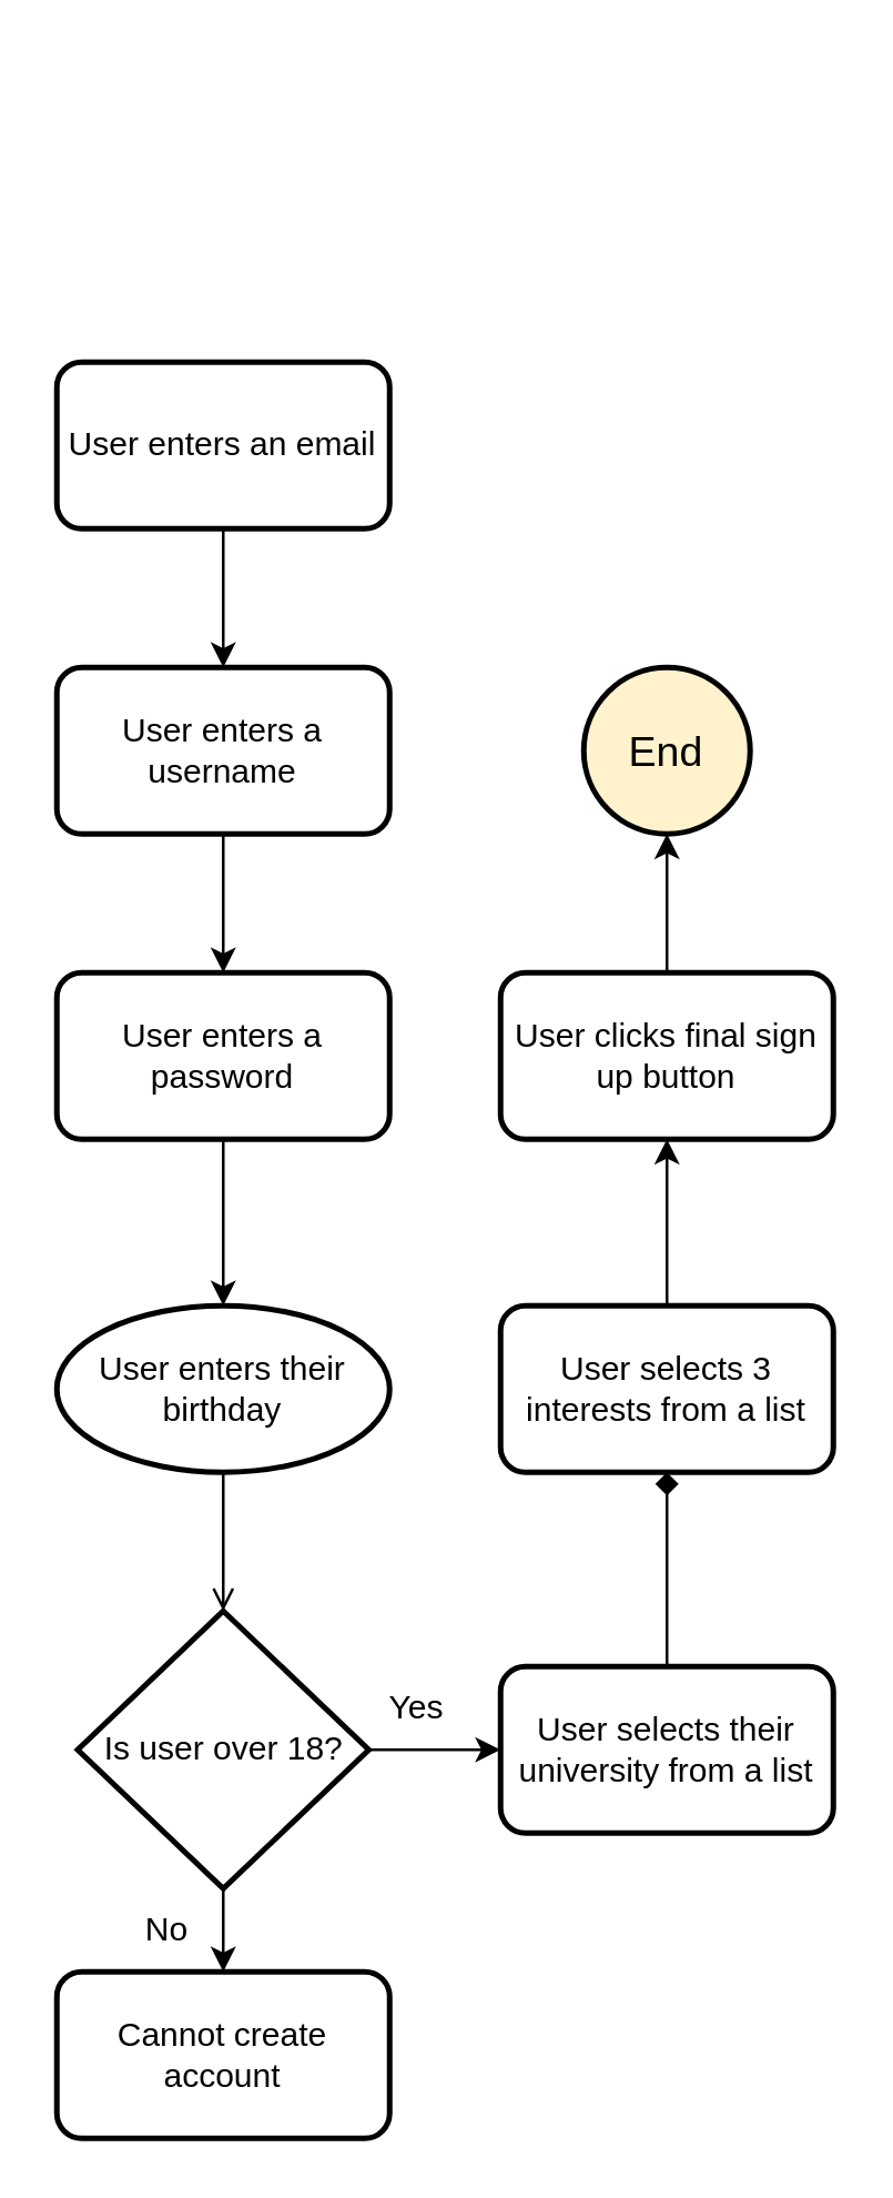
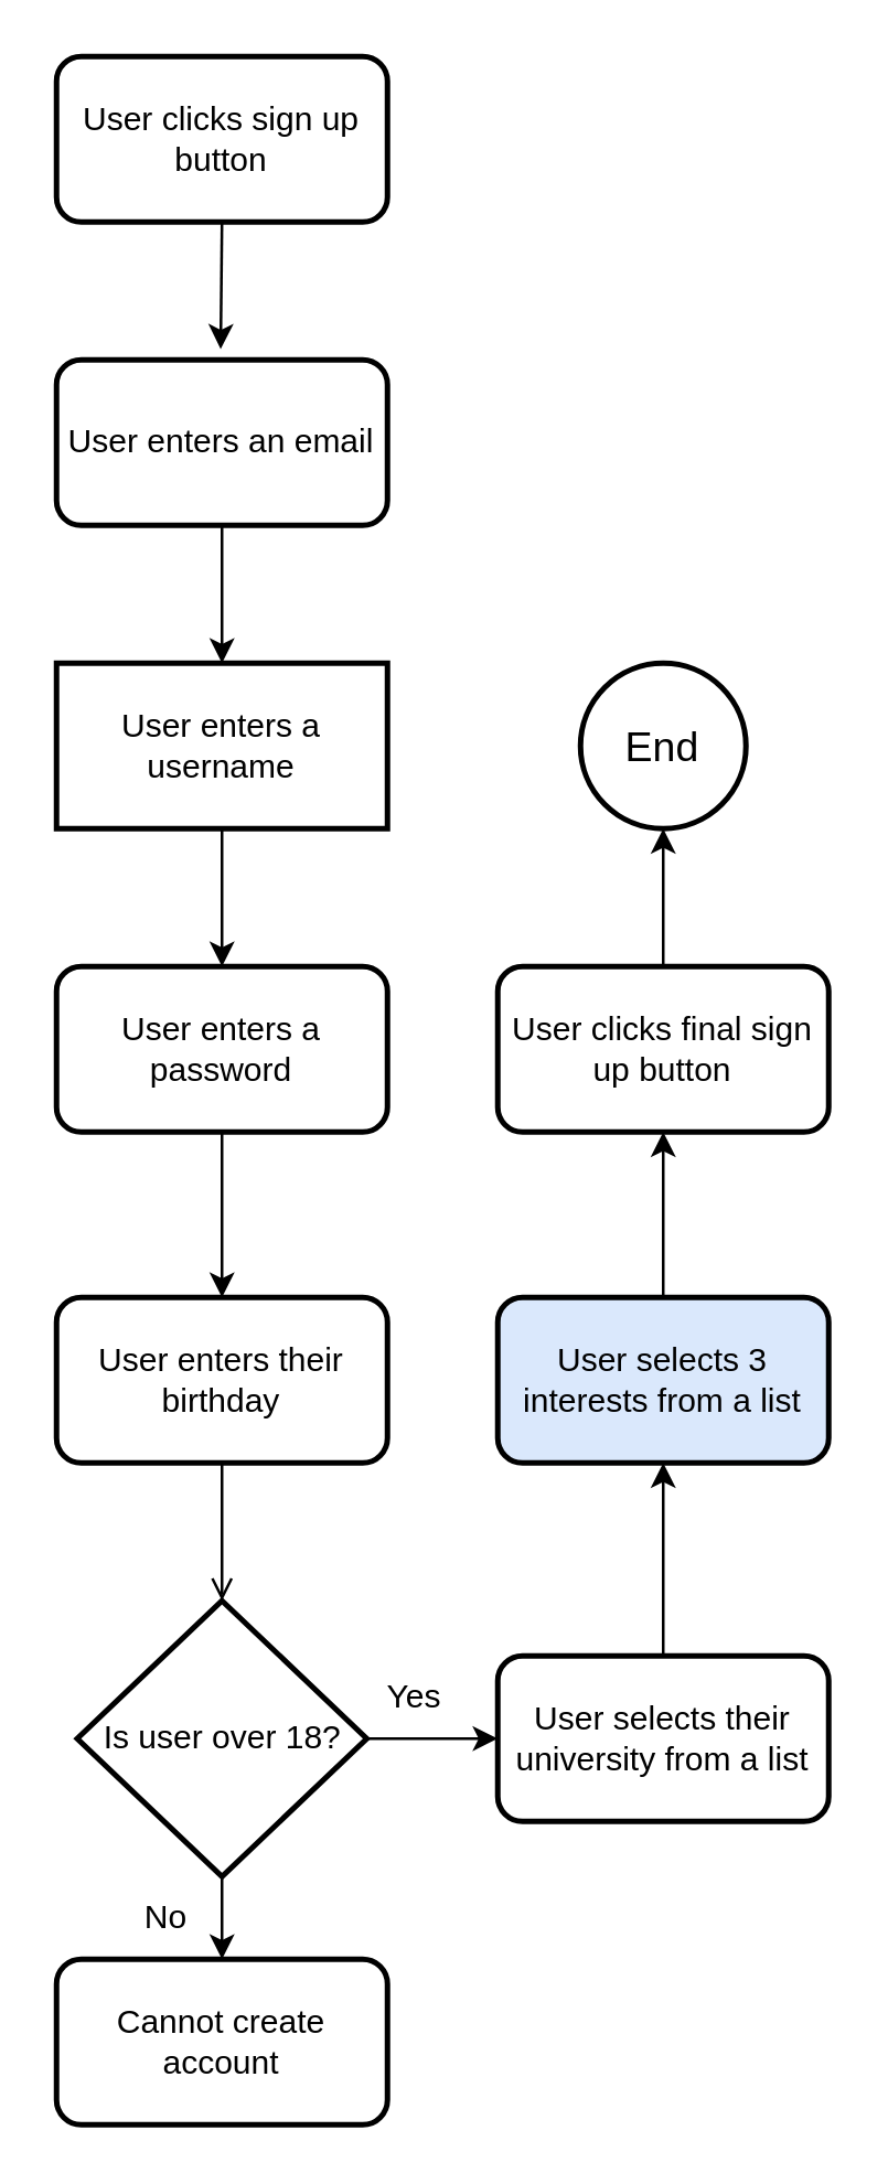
  <mxCell id="0" />
  <mxCell id="1" parent="0" />
+ <mxCell id="2" value="User clicks sign up button" style="rounded=1;whiteSpace=wrap;html=1;strokeWidth=2;" vertex="1" parent="1"><mxGeometry x="20" y="20" width="120" height="60" as="geometry" /></mxCell>
  <mxCell id="3" value="User enters an email" style="rounded=1;whiteSpace=wrap;html=1;strokeWidth=2;" vertex="1" parent="1"><mxGeometry x="20" y="130" width="120" height="60" as="geometry" /></mxCell>
- <mxCell id="4" value="User enters a username" style="rounded=1;whiteSpace=wrap;html=1;strokeWidth=2;" vertex="1" parent="1"><mxGeometry x="20" y="240" width="120" height="60" as="geometry" /></mxCell>
+ <mxCell id="4" value="User enters a username" style="whiteSpace=wrap;html=1;strokeWidth=2;rounded=0;" vertex="1" parent="1"><mxGeometry x="20" y="240" width="120" height="60" as="geometry" /></mxCell>
  <mxCell id="5" value="User enters a password" style="rounded=1;whiteSpace=wrap;html=1;strokeWidth=2;" vertex="1" parent="1"><mxGeometry x="20" y="350" width="120" height="60" as="geometry" /></mxCell>
- <mxCell id="6" value="User enters their birthday" style="ellipse;whiteSpace=wrap;html=1;strokeWidth=2;" vertex="1" parent="1"><mxGeometry x="20" y="470" width="120" height="60" as="geometry" /></mxCell>
+ <mxCell id="6" value="User enters their birthday" style="rounded=1;whiteSpace=wrap;html=1;strokeWidth=2;" vertex="1" parent="1"><mxGeometry x="20" y="470" width="120" height="60" as="geometry" /></mxCell>
  <mxCell id="7" value="User selects their university from a list" style="rounded=1;whiteSpace=wrap;html=1;strokeWidth=2;" vertex="1" parent="1"><mxGeometry x="180" y="600" width="120" height="60" as="geometry" /></mxCell>
- <mxCell id="8" value="User selects 3 interests from a list" style="rounded=1;whiteSpace=wrap;html=1;strokeWidth=2;" vertex="1" parent="1"><mxGeometry x="180" y="470" width="120" height="60" as="geometry" /></mxCell>
+ <mxCell id="8" value="User selects 3 interests from a list" style="rounded=1;whiteSpace=wrap;html=1;strokeWidth=2;fillColor=#dae8fc;" vertex="1" parent="1"><mxGeometry x="180" y="470" width="120" height="60" as="geometry" /></mxCell>
  <mxCell id="9" value="User clicks final sign up button" style="rounded=1;whiteSpace=wrap;html=1;strokeWidth=2;" vertex="1" parent="1"><mxGeometry x="180" y="350" width="120" height="60" as="geometry" /></mxCell>
- <mxCell id="10" value="End" style="ellipse;whiteSpace=wrap;html=1;aspect=fixed;strokeWidth=2;fontSize=15;fillColor=#fff2cc;" vertex="1" parent="1"><mxGeometry x="210" y="240" width="60" height="60" as="geometry" /></mxCell>
+ <mxCell id="10" value="End" style="ellipse;whiteSpace=wrap;html=1;aspect=fixed;strokeWidth=2;fontSize=15;" vertex="1" parent="1"><mxGeometry x="210" y="240" width="60" height="60" as="geometry" /></mxCell>
+ <mxCell id="11" value="" style="endArrow=classic;html=1;rounded=0;exitX=0.5;exitY=1;exitDx=0;exitDy=0;entryX=0.496;entryY=-0.065;entryDx=0;entryDy=0;entryPerimeter=0;" edge="1" parent="1" source="2" target="3"><mxGeometry width="50" height="50" relative="1" as="geometry"><mxPoint x="100" y="100" as="sourcePoint" /><mxPoint x="80" y="120" as="targetPoint" /></mxGeometry></mxCell>
  <mxCell id="12" value="" style="endArrow=classic;html=1;rounded=0;exitX=0.5;exitY=1;exitDx=0;exitDy=0;entryX=0.5;entryY=0;entryDx=0;entryDy=0;" edge="1" parent="1" source="3" target="4"><mxGeometry width="50" height="50" relative="1" as="geometry"><mxPoint x="130" y="200" as="sourcePoint" /><mxPoint x="80" y="230" as="targetPoint" /></mxGeometry></mxCell>
  <mxCell id="13" value="Is user over 18?" style="rhombus;whiteSpace=wrap;html=1;strokeWidth=2;" vertex="1" parent="1"><mxGeometry x="27.5" y="580" width="105" height="100" as="geometry" /></mxCell>
  <mxCell id="14" value="" style="endArrow=classic;html=1;rounded=0;exitX=0.5;exitY=1;exitDx=0;exitDy=0;entryX=0.5;entryY=0;entryDx=0;entryDy=0;" edge="1" parent="1" source="5" target="6"><mxGeometry width="50" height="50" relative="1" as="geometry"><mxPoint x="170" y="670" as="sourcePoint" /><mxPoint x="220" y="620" as="targetPoint" /></mxGeometry></mxCell>
  <mxCell id="15" value="" style="endArrow=classic;html=1;rounded=0;exitX=0.5;exitY=1;exitDx=0;exitDy=0;entryX=0.5;entryY=0;entryDx=0;entryDy=0;" edge="1" parent="1" source="4" target="5"><mxGeometry width="50" height="50" relative="1" as="geometry"><mxPoint x="200" y="430" as="sourcePoint" /><mxPoint x="180" y="440" as="targetPoint" /></mxGeometry></mxCell>
  <mxCell id="16" value="" style="endArrow=open;html=1;rounded=0;exitX=0.5;exitY=1;exitDx=0;exitDy=0;entryX=0.5;entryY=0;entryDx=0;entryDy=0;" edge="1" parent="1" source="6" target="13"><mxGeometry width="50" height="50" relative="1" as="geometry"><mxPoint x="220" y="550" as="sourcePoint" /><mxPoint x="220" y="610" as="targetPoint" /></mxGeometry></mxCell>
  <mxCell id="17" value="" style="endArrow=classic;html=1;rounded=0;exitX=0.5;exitY=1;exitDx=0;exitDy=0;" edge="1" parent="1" source="13"><mxGeometry width="50" height="50" relative="1" as="geometry"><mxPoint x="170" y="620" as="sourcePoint" /><mxPoint x="80" y="710" as="targetPoint" /></mxGeometry></mxCell>
  <mxCell id="18" value="Cannot create account" style="rounded=1;whiteSpace=wrap;html=1;strokeWidth=2;" vertex="1" parent="1"><mxGeometry x="20" y="710" width="120" height="60" as="geometry" /></mxCell>
  <mxCell id="19" value="No" style="text;html=1;align=center;verticalAlign=middle;whiteSpace=wrap;rounded=0;" vertex="1" parent="1"><mxGeometry x="30" y="680" width="60" height="30" as="geometry" /></mxCell>
  <mxCell id="20" value="" style="endArrow=classic;html=1;rounded=0;exitX=1;exitY=0.5;exitDx=0;exitDy=0;" edge="1" parent="1" source="13"><mxGeometry width="50" height="50" relative="1" as="geometry"><mxPoint x="230" y="620" as="sourcePoint" /><mxPoint x="180" y="630" as="targetPoint" /></mxGeometry></mxCell>
  <mxCell id="21" value="Yes" style="text;html=1;align=center;verticalAlign=middle;whiteSpace=wrap;rounded=0;" vertex="1" parent="1"><mxGeometry x="120" y="600" width="60" height="30" as="geometry" /></mxCell>
  <mxCell id="22" value="" style="endArrow=classic;html=1;rounded=0;exitX=0.5;exitY=0;exitDx=0;exitDy=0;entryX=0.5;entryY=1;entryDx=0;entryDy=0;" edge="1" parent="1" source="9" target="10"><mxGeometry width="50" height="50" relative="1" as="geometry"><mxPoint x="280" y="480" as="sourcePoint" /><mxPoint x="330" y="430" as="targetPoint" /></mxGeometry></mxCell>
  <mxCell id="23" value="" style="endArrow=classic;html=1;rounded=0;exitX=0.5;exitY=0;exitDx=0;exitDy=0;entryX=0.5;entryY=1;entryDx=0;entryDy=0;" edge="1" parent="1" source="8" target="9"><mxGeometry width="50" height="50" relative="1" as="geometry"><mxPoint x="280" y="480" as="sourcePoint" /><mxPoint x="330" y="430" as="targetPoint" /></mxGeometry></mxCell>
- <mxCell id="24" value="" style="endArrow=diamond;html=1;rounded=0;exitX=0.5;exitY=0;exitDx=0;exitDy=0;entryX=0.5;entryY=1;entryDx=0;entryDy=0;" edge="1" parent="1" source="7" target="8"><mxGeometry width="50" height="50" relative="1" as="geometry"><mxPoint x="280" y="480" as="sourcePoint" /><mxPoint x="330" y="430" as="targetPoint" /></mxGeometry></mxCell>
+ <mxCell id="24" value="" style="endArrow=classic;html=1;rounded=0;exitX=0.5;exitY=0;exitDx=0;exitDy=0;entryX=0.5;entryY=1;entryDx=0;entryDy=0;" edge="1" parent="1" source="7" target="8"><mxGeometry width="50" height="50" relative="1" as="geometry"><mxPoint x="280" y="480" as="sourcePoint" /><mxPoint x="330" y="430" as="targetPoint" /></mxGeometry></mxCell>
